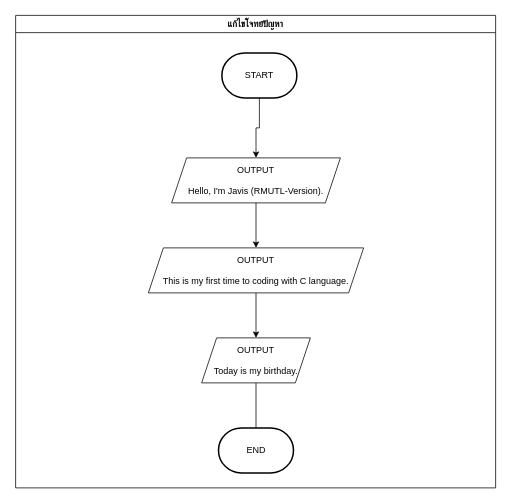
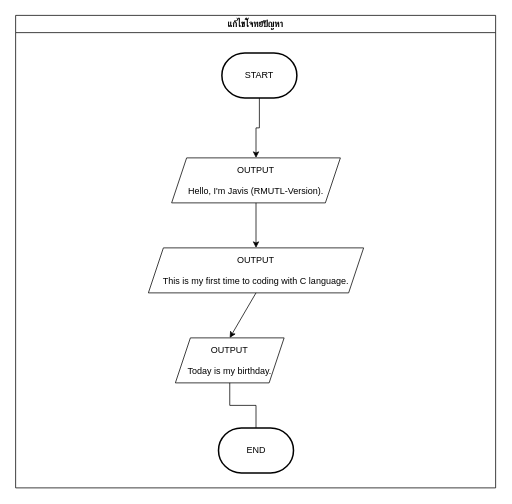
  <mxCell id="0" />
  <mxCell id="1" parent="0" />
  <mxCell id="2" value="แก้ไขโจทย์ปัญหา" style="swimlane;fontFamily=Sarabun;fontSource=https%3A%2F%2Ffonts.googleapis.com%2Fcss%3Ffamily%3DSarabun;" vertex="1" parent="1"><mxGeometry x="20" y="20" width="640" height="630" as="geometry" /></mxCell>
  <mxCell id="3" value="OUTPUT&lt;div&gt;&lt;br&gt;&lt;/div&gt;&lt;div&gt;Hello, I'm Javis (RMUTL-Version).&lt;/div&gt;" style="shape=parallelogram;perimeter=parallelogramPerimeter;whiteSpace=wrap;html=1;fixedSize=1;" vertex="1" parent="2"><mxGeometry x="208" y="190" width="225" height="60" as="geometry" /></mxCell>
  <mxCell id="4" value="OUTPUT&lt;div&gt;&lt;br&gt;&lt;/div&gt;&lt;div&gt;This is my first time to coding with C language.&lt;/div&gt;" style="shape=parallelogram;perimeter=parallelogramPerimeter;whiteSpace=wrap;html=1;fixedSize=1;" vertex="1" parent="2"><mxGeometry x="177" y="310" width="287" height="60" as="geometry" /></mxCell>
- <mxCell id="5" value="OUTPUT&lt;div&gt;&lt;br&gt;&lt;/div&gt;&lt;div&gt;Today is my birthday.&lt;/div&gt;" style="shape=parallelogram;perimeter=parallelogramPerimeter;whiteSpace=wrap;html=1;fixedSize=1;" vertex="1" parent="2"><mxGeometry x="248" y="430" width="145" height="60" as="geometry" /></mxCell>
+ <mxCell id="5" value="OUTPUT&lt;div&gt;&lt;br&gt;&lt;/div&gt;&lt;div&gt;Today is my birthday.&lt;/div&gt;" style="shape=parallelogram;perimeter=parallelogramPerimeter;whiteSpace=wrap;html=1;fixedSize=1;" vertex="1" parent="2"><mxGeometry x="213" y="430" width="145" height="60" as="geometry" /></mxCell>
  <mxCell id="6" value="" style="endArrow=classic;html=1;rounded=0;entryX=0.5;entryY=0;entryDx=0;entryDy=0;exitX=0.5;exitY=1;exitDx=0;exitDy=0;" edge="1" parent="2" source="3" target="4"><mxGeometry width="50" height="50" relative="1" as="geometry"><mxPoint x="330" y="80" as="sourcePoint" /><mxPoint x="330" y="130" as="targetPoint" /></mxGeometry></mxCell>
  <mxCell id="7" value="" style="endArrow=classic;html=1;rounded=0;entryX=0.5;entryY=0;entryDx=0;entryDy=0;exitX=0.5;exitY=1;exitDx=0;exitDy=0;" edge="1" parent="2" source="4" target="5"><mxGeometry width="50" height="50" relative="1" as="geometry"><mxPoint x="340" y="90" as="sourcePoint" /><mxPoint x="340" y="140" as="targetPoint" /></mxGeometry></mxCell>
  <mxCell id="8" style="edgeStyle=orthogonalEdgeStyle;rounded=0;orthogonalLoop=1;jettySize=auto;html=1;exitX=0.5;exitY=1;exitDx=0;exitDy=0;exitPerimeter=0;entryX=0.5;entryY=0;entryDx=0;entryDy=0;" edge="1" parent="2" source="9" target="3"><mxGeometry relative="1" as="geometry" /></mxCell>
  <mxCell id="9" value="START" style="strokeWidth=2;html=1;shape=mxgraph.flowchart.terminator;whiteSpace=wrap;" vertex="1" parent="2"><mxGeometry x="275" y="50" width="100" height="60" as="geometry" /></mxCell>
  <mxCell id="10" value="END" style="strokeWidth=2;html=1;shape=mxgraph.flowchart.terminator;whiteSpace=wrap;" vertex="1" parent="2"><mxGeometry x="270.5" y="550" width="100" height="60" as="geometry" /></mxCell>
  <mxCell id="11" style="edgeStyle=orthogonalEdgeStyle;rounded=0;orthogonalLoop=1;jettySize=auto;html=1;exitX=0.5;exitY=1;exitDx=0;exitDy=0;entryX=0.5;entryY=0;entryDx=0;entryDy=0;entryPerimeter=0;endArrow=none;" edge="1" parent="2" source="5" target="10"><mxGeometry relative="1" as="geometry" /></mxCell>
